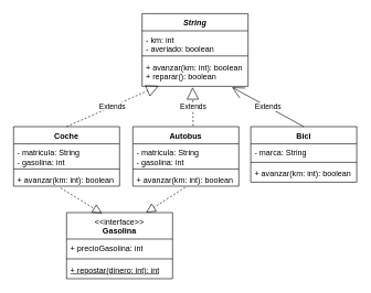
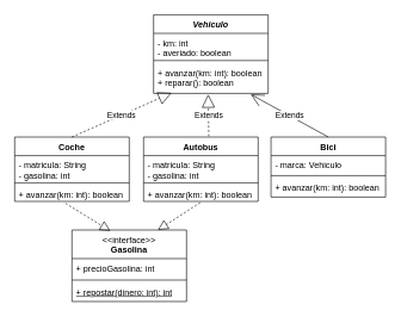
  <mxCell id="0" />
  <mxCell id="1" parent="0" />
- <mxCell id="2" value="&lt;i&gt;String&lt;/i&gt;" style="swimlane;fontStyle=1;align=center;verticalAlign=top;childLayout=stackLayout;horizontal=1;startSize=26;horizontalStack=0;resizeParent=1;resizeParentMax=0;resizeLast=0;collapsible=1;marginBottom=0;whiteSpace=wrap;html=1;" vertex="1" parent="1"><mxGeometry x="214" y="20" width="160" height="110" as="geometry" /></mxCell>
+ <mxCell id="2" value="&lt;i&gt;Vehiculo&lt;/i&gt;" style="swimlane;fontStyle=1;align=center;verticalAlign=top;childLayout=stackLayout;horizontal=1;startSize=26;horizontalStack=0;resizeParent=1;resizeParentMax=0;resizeLast=0;collapsible=1;marginBottom=0;whiteSpace=wrap;html=1;" vertex="1" parent="1"><mxGeometry x="214" y="20" width="160" height="110" as="geometry" /></mxCell>
  <mxCell id="3" value="- km: int&lt;br&gt;- averiado: boolean" style="text;strokeColor=none;fillColor=none;align=left;verticalAlign=top;spacingLeft=4;spacingRight=4;overflow=hidden;rotatable=0;points=[[0,0.5],[1,0.5]];portConstraint=eastwest;whiteSpace=wrap;html=1;" vertex="1" parent="2"><mxGeometry y="26" width="160" height="34" as="geometry" /></mxCell>
  <mxCell id="4" value="" style="line;strokeWidth=1;fillColor=none;align=left;verticalAlign=middle;spacingTop=-1;spacingLeft=3;spacingRight=3;rotatable=0;labelPosition=right;points=[];portConstraint=eastwest;strokeColor=inherit;" vertex="1" parent="2"><mxGeometry y="60" width="160" height="8" as="geometry" /></mxCell>
  <mxCell id="5" value="+ avanzar(km: int): boolean&lt;br&gt;+ reparar(): boolean" style="text;strokeColor=none;fillColor=none;align=left;verticalAlign=top;spacingLeft=4;spacingRight=4;overflow=hidden;rotatable=0;points=[[0,0.5],[1,0.5]];portConstraint=eastwest;whiteSpace=wrap;html=1;" vertex="1" parent="2"><mxGeometry y="68" width="160" height="42" as="geometry" /></mxCell>
  <mxCell id="6" value="Coche" style="swimlane;fontStyle=1;align=center;verticalAlign=top;childLayout=stackLayout;horizontal=1;startSize=26;horizontalStack=0;resizeParent=1;resizeParentMax=0;resizeLast=0;collapsible=1;marginBottom=0;whiteSpace=wrap;html=1;" vertex="1" parent="1"><mxGeometry x="20" y="191" width="160" height="90" as="geometry" /></mxCell>
  <mxCell id="7" value="- matricula: String&lt;br&gt;- gasolina: int" style="text;strokeColor=none;fillColor=none;align=left;verticalAlign=top;spacingLeft=4;spacingRight=4;overflow=hidden;rotatable=0;points=[[0,0.5],[1,0.5]];portConstraint=eastwest;whiteSpace=wrap;html=1;" vertex="1" parent="6"><mxGeometry y="26" width="160" height="34" as="geometry" /></mxCell>
  <mxCell id="8" value="" style="line;strokeWidth=1;fillColor=none;align=left;verticalAlign=middle;spacingTop=-1;spacingLeft=3;spacingRight=3;rotatable=0;labelPosition=right;points=[];portConstraint=eastwest;strokeColor=inherit;" vertex="1" parent="6"><mxGeometry y="60" width="160" height="8" as="geometry" /></mxCell>
  <mxCell id="9" value="+ avanzar(km: int): boolean&lt;br&gt;" style="text;strokeColor=none;fillColor=none;align=left;verticalAlign=top;spacingLeft=4;spacingRight=4;overflow=hidden;rotatable=0;points=[[0,0.5],[1,0.5]];portConstraint=eastwest;whiteSpace=wrap;html=1;" vertex="1" parent="6"><mxGeometry y="68" width="160" height="22" as="geometry" /></mxCell>
  <mxCell id="10" value="Autobus" style="swimlane;fontStyle=1;align=center;verticalAlign=top;childLayout=stackLayout;horizontal=1;startSize=26;horizontalStack=0;resizeParent=1;resizeParentMax=0;resizeLast=0;collapsible=1;marginBottom=0;whiteSpace=wrap;html=1;" vertex="1" parent="1"><mxGeometry x="200" y="191" width="160" height="90" as="geometry" /></mxCell>
  <mxCell id="11" value="- matricula: String&lt;br&gt;- gasolina: int" style="text;strokeColor=none;fillColor=none;align=left;verticalAlign=top;spacingLeft=4;spacingRight=4;overflow=hidden;rotatable=0;points=[[0,0.5],[1,0.5]];portConstraint=eastwest;whiteSpace=wrap;html=1;" vertex="1" parent="10"><mxGeometry y="26" width="160" height="34" as="geometry" /></mxCell>
  <mxCell id="12" value="" style="line;strokeWidth=1;fillColor=none;align=left;verticalAlign=middle;spacingTop=-1;spacingLeft=3;spacingRight=3;rotatable=0;labelPosition=right;points=[];portConstraint=eastwest;strokeColor=inherit;" vertex="1" parent="10"><mxGeometry y="60" width="160" height="8" as="geometry" /></mxCell>
  <mxCell id="13" value="+ avanzar(km: int): boolean&lt;br&gt;" style="text;strokeColor=none;fillColor=none;align=left;verticalAlign=top;spacingLeft=4;spacingRight=4;overflow=hidden;rotatable=0;points=[[0,0.5],[1,0.5]];portConstraint=eastwest;whiteSpace=wrap;html=1;" vertex="1" parent="10"><mxGeometry y="68" width="160" height="22" as="geometry" /></mxCell>
  <mxCell id="14" value="Bici" style="swimlane;fontStyle=1;align=center;verticalAlign=top;childLayout=stackLayout;horizontal=1;startSize=26;horizontalStack=0;resizeParent=1;resizeParentMax=0;resizeLast=0;collapsible=1;marginBottom=0;whiteSpace=wrap;html=1;" vertex="1" parent="1"><mxGeometry x="378" y="191" width="160" height="84" as="geometry" /></mxCell>
- <mxCell id="15" value="- marca: String" style="text;strokeColor=none;fillColor=none;align=left;verticalAlign=top;spacingLeft=4;spacingRight=4;overflow=hidden;rotatable=0;points=[[0,0.5],[1,0.5]];portConstraint=eastwest;whiteSpace=wrap;html=1;" vertex="1" parent="14"><mxGeometry y="26" width="160" height="24" as="geometry" /></mxCell>
+ <mxCell id="15" value="- marca: Vehiculo" style="text;strokeColor=none;fillColor=none;align=left;verticalAlign=top;spacingLeft=4;spacingRight=4;overflow=hidden;rotatable=0;points=[[0,0.5],[1,0.5]];portConstraint=eastwest;whiteSpace=wrap;html=1;" vertex="1" parent="14"><mxGeometry y="26" width="160" height="24" as="geometry" /></mxCell>
  <mxCell id="16" value="" style="line;strokeWidth=1;fillColor=none;align=left;verticalAlign=middle;spacingTop=-1;spacingLeft=3;spacingRight=3;rotatable=0;labelPosition=right;points=[];portConstraint=eastwest;strokeColor=inherit;" vertex="1" parent="14"><mxGeometry y="50" width="160" height="8" as="geometry" /></mxCell>
  <mxCell id="17" value="+ avanzar(km: int): boolean" style="text;strokeColor=none;fillColor=none;align=left;verticalAlign=top;spacingLeft=4;spacingRight=4;overflow=hidden;rotatable=0;points=[[0,0.5],[1,0.5]];portConstraint=eastwest;whiteSpace=wrap;html=1;" vertex="1" parent="14"><mxGeometry y="58" width="160" height="26" as="geometry" /></mxCell>
  <mxCell id="18" value="&lt;span style=&quot;font-weight: normal;&quot;&gt;&amp;lt;&amp;lt;interface&amp;gt;&amp;gt;&lt;br&gt;&lt;/span&gt;Gasolina" style="swimlane;fontStyle=1;align=center;verticalAlign=top;childLayout=stackLayout;horizontal=1;startSize=40;horizontalStack=0;resizeParent=1;resizeParentMax=0;resizeLast=0;collapsible=1;marginBottom=0;whiteSpace=wrap;html=1;" vertex="1" parent="1"><mxGeometry x="100" y="321" width="160" height="100" as="geometry" /></mxCell>
  <mxCell id="19" value="+ precioGasolina: int" style="text;strokeColor=none;fillColor=none;align=left;verticalAlign=top;spacingLeft=4;spacingRight=4;overflow=hidden;rotatable=0;points=[[0,0.5],[1,0.5]];portConstraint=eastwest;whiteSpace=wrap;html=1;" vertex="1" parent="18"><mxGeometry y="40" width="160" height="26" as="geometry" /></mxCell>
  <mxCell id="20" value="" style="line;strokeWidth=1;fillColor=none;align=left;verticalAlign=middle;spacingTop=-1;spacingLeft=3;spacingRight=3;rotatable=0;labelPosition=right;points=[];portConstraint=eastwest;strokeColor=inherit;" vertex="1" parent="18"><mxGeometry y="66" width="160" height="8" as="geometry" /></mxCell>
  <mxCell id="21" value="&lt;u&gt;+ repostar(dinero: int): int&lt;/u&gt;" style="text;strokeColor=none;fillColor=none;align=left;verticalAlign=top;spacingLeft=4;spacingRight=4;overflow=hidden;rotatable=0;points=[[0,0.5],[1,0.5]];portConstraint=eastwest;whiteSpace=wrap;html=1;" vertex="1" parent="18"><mxGeometry y="74" width="160" height="26" as="geometry" /></mxCell>
  <mxCell id="22" value="Extends" style="endArrow=block;endSize=16;endFill=0;html=1;rounded=0;exitX=0.5;exitY=0;exitDx=0;exitDy=0;entryX=0.156;entryY=0.984;entryDx=0;entryDy=0;entryPerimeter=0;dashed=1;" edge="1" parent="1" source="6" target="5"><mxGeometry width="160" relative="1" as="geometry"><mxPoint x="250" y="231" as="sourcePoint" /><mxPoint x="410" y="231" as="targetPoint" /></mxGeometry></mxCell>
  <mxCell id="23" value="Extends" style="endArrow=block;endSize=16;endFill=0;html=1;rounded=0;exitX=0.569;exitY=-0.012;exitDx=0;exitDy=0;entryX=0.477;entryY=1.032;entryDx=0;entryDy=0;entryPerimeter=0;exitPerimeter=0;dashed=1;" edge="1" parent="1" source="10" target="5"><mxGeometry width="160" relative="1" as="geometry"><mxPoint x="123" y="191" as="sourcePoint" /><mxPoint x="238" y="150" as="targetPoint" /></mxGeometry></mxCell>
  <mxCell id="24" value="Extends" style="endArrow=open;endSize=16;endFill=0;html=1;rounded=0;exitX=0.5;exitY=0;exitDx=0;exitDy=0;entryX=0.848;entryY=1.032;entryDx=0;entryDy=0;entryPerimeter=0;" edge="1" parent="1" source="14" target="5"><mxGeometry width="160" relative="1" as="geometry"><mxPoint x="304" y="190" as="sourcePoint" /><mxPoint x="289" y="152" as="targetPoint" /></mxGeometry></mxCell>
  <mxCell id="25" value="" style="endArrow=block;dashed=1;endFill=0;endSize=12;html=1;rounded=0;exitX=0.444;exitY=1.125;exitDx=0;exitDy=0;exitPerimeter=0;entryX=0.335;entryY=0.013;entryDx=0;entryDy=0;entryPerimeter=0;" edge="1" parent="1" source="9" target="18"><mxGeometry width="160" relative="1" as="geometry"><mxPoint x="250" y="231" as="sourcePoint" /><mxPoint x="180" y="341" as="targetPoint" /></mxGeometry></mxCell>
  <mxCell id="26" value="" style="endArrow=block;dashed=1;endFill=0;endSize=12;html=1;rounded=0;exitX=0.494;exitY=1.083;exitDx=0;exitDy=0;exitPerimeter=0;entryX=0.75;entryY=0;entryDx=0;entryDy=0;" edge="1" parent="1" source="13" target="18"><mxGeometry width="160" relative="1" as="geometry"><mxPoint x="114" y="305" as="sourcePoint" /><mxPoint x="189" y="352" as="targetPoint" /></mxGeometry></mxCell>
